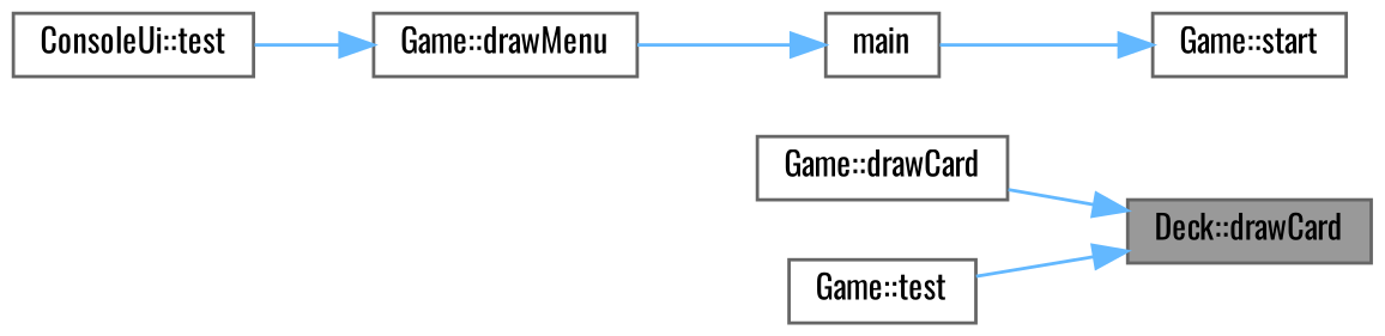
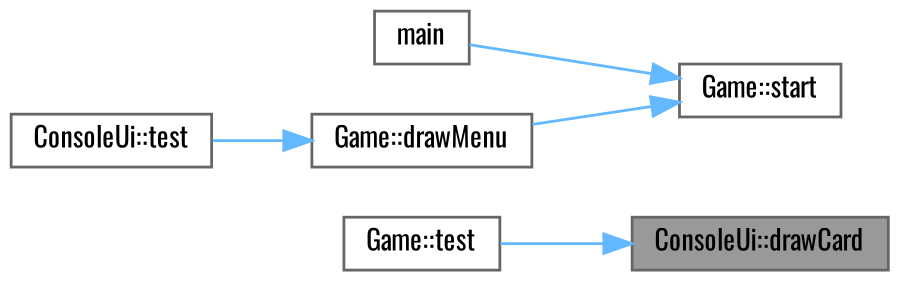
  digraph {
    fontname=Oswald
    rankdir=RL
    node [color=grey40 fillcolor=white fontname=Oswald fontsize=10 shape=box style=filled]
    edge [color=steelblue1 dir=back fontname=Oswald fontsize=10 labelfontname=Helvetica labelfontsize=10 style=solid]
-   n1 [color=gray40 fillcolor=grey60 fontcolor=black height=0.2 label="Deck::drawCard" width=0.4]
-   n2 [height=0.2 label="Game::drawCard" width=0.4]
+   n1 [color=gray40 fillcolor=grey60 fontcolor=black height=0.2 label="ConsoleUi::drawCard" width=0.4]
    n3 [height=0.2 label="Game::test" width=0.4]
    n4 [height=0.2 label="Game::start" width=0.4]
    n5 [height=0.2 label=main width=0.4]
    n6 [height=0.2 label="Game::drawMenu" width=0.4]
    n7 [height=0.2 label="ConsoleUi::test" width=0.4]
-   n1 -> n2
    n1 -> n3
    n4 -> n5
-   n5 -> n6
+   n4 -> n6
    n6 -> n7
  }
